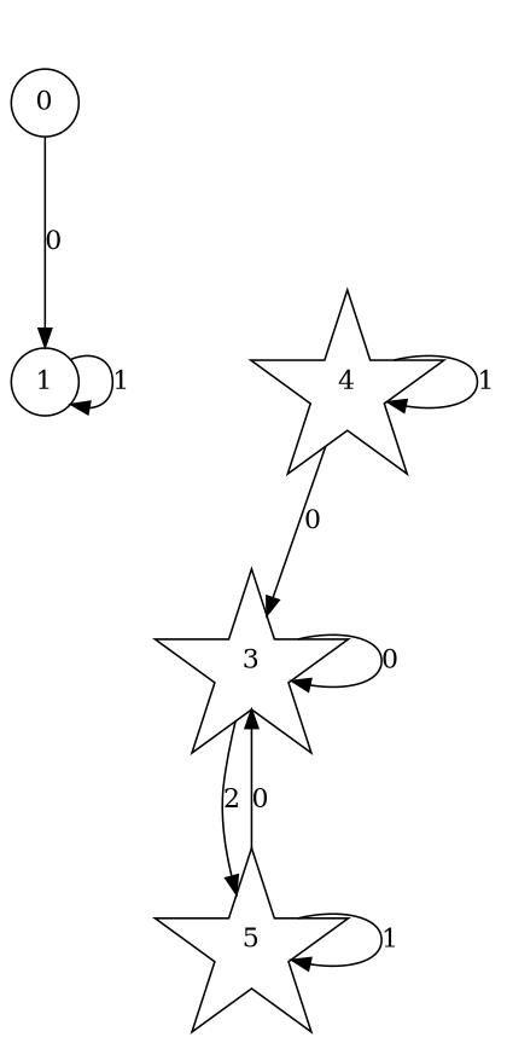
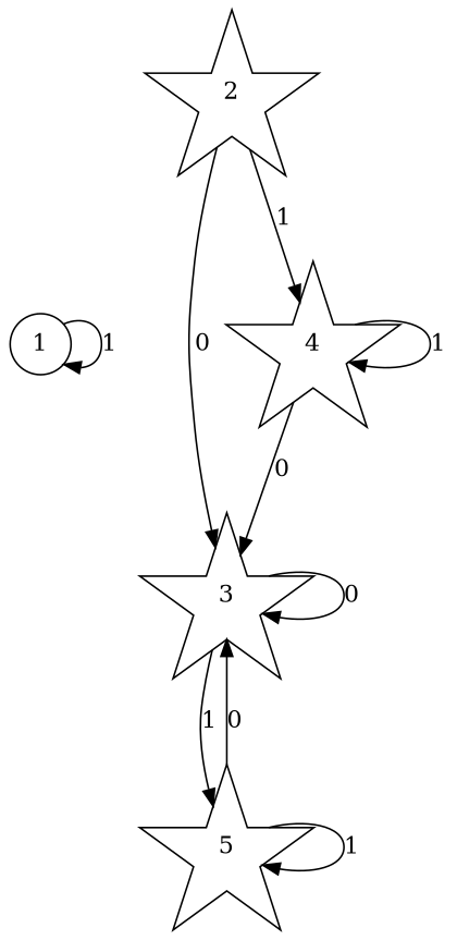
  digraph {
    node [shape=star]
-   0 [shape=circle]
    1 [shape=circle]
+   2
    3
    4
    5
-   0 -> 1 [label=0]
    1 -> 1 [label=1]
+   2 -> 3 [label=0]
+   2 -> 4 [label=1]
    3 -> 3 [label=0]
-   3 -> 5 [label=2]
+   3 -> 5 [label=1]
    4 -> 3 [label=0]
    4 -> 4 [label=1]
    5 -> 3 [label=0]
    5 -> 5 [label=1]
  }
